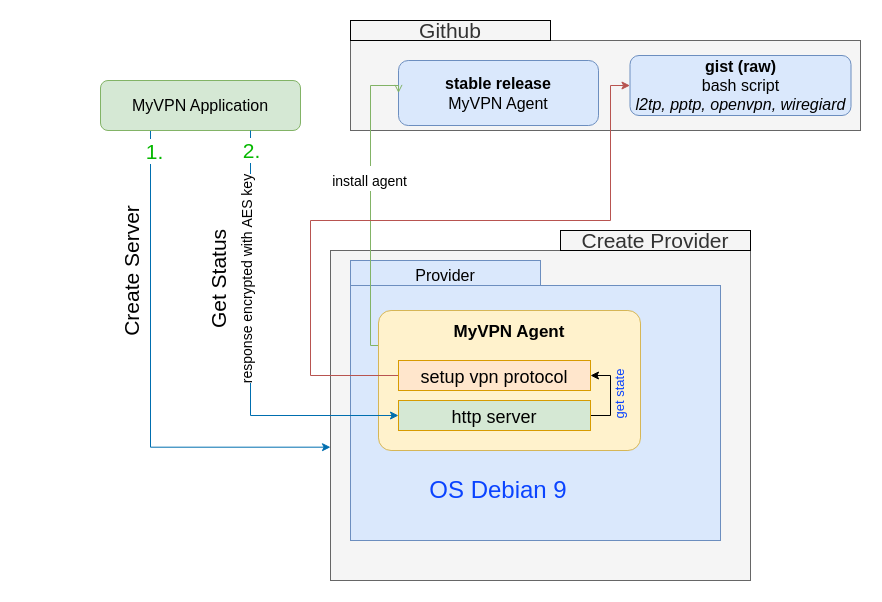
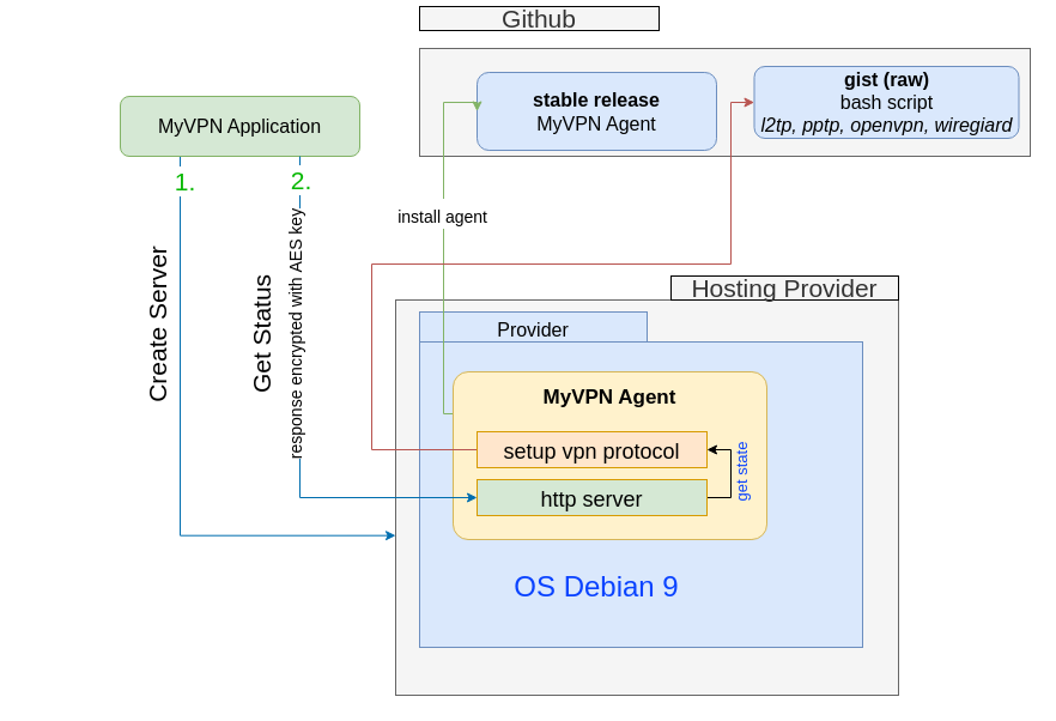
  <mxCell id="0" />
  <mxCell id="1" parent="0" />
  <mxCell id="2" style="edgeStyle=orthogonalEdgeStyle;rounded=0;orthogonalLoop=1;jettySize=auto;html=1;exitX=0.25;exitY=1;exitDx=0;exitDy=0;entryX=0;entryY=0.596;entryDx=0;entryDy=0;fontSize=21;fontColor=#0A43FF;entryPerimeter=0;fillColor=#1ba1e2;strokeColor=#006EAF;" edge="1" parent="1" source="5" target="6"><mxGeometry relative="1" as="geometry"><Array as="points"><mxPoint x="150" y="447" /></Array></mxGeometry></mxCell>
  <mxCell id="3" value="&lt;font color=&quot;#000000&quot;&gt;Create Server&lt;/font&gt;" style="text;html=1;align=center;verticalAlign=middle;resizable=0;points=[];;labelBackgroundColor=#ffffff;fontSize=21;fontColor=#0A43FF;rotation=-90;" vertex="1" connectable="0" parent="2"><mxGeometry x="-0.414" y="1" relative="1" as="geometry"><mxPoint x="-21" y="-4" as="offset" /></mxGeometry></mxCell>
  <mxCell id="4" value="&lt;font color=&quot;#06b800&quot;&gt;1.&lt;/font&gt;" style="text;html=1;align=center;verticalAlign=middle;resizable=0;points=[];;labelBackgroundColor=#ffffff;fontSize=21;fontColor=#0A43FF;" vertex="1" connectable="0" parent="2"><mxGeometry x="-0.845" y="3" relative="1" as="geometry"><mxPoint y="-18" as="offset" /></mxGeometry></mxCell>
  <mxCell id="5" value="&lt;font style=&quot;font-size: 16px&quot;&gt;MyVPN Application&lt;/font&gt;" style="rounded=1;whiteSpace=wrap;html=1;fillColor=#d5e8d4;strokeColor=#82b366;" vertex="1" parent="1"><mxGeometry x="100" y="80" width="200" height="50" as="geometry" /></mxCell>
  <mxCell id="6" value="" style="rounded=0;whiteSpace=wrap;html=1;fillColor=#f5f5f5;strokeColor=#666666;fontColor=#333333;" vertex="1" parent="1"><mxGeometry x="330" y="250" width="420" height="330" as="geometry" /></mxCell>
- <mxCell id="7" value="Create Provider" style="text;html=1;align=center;verticalAlign=middle;whiteSpace=wrap;rounded=0;fillColor=#f5f5f5;fontSize=21;strokeColor=#000000;fontColor=#333333;" vertex="1" parent="1"><mxGeometry x="560" y="230" width="190" height="20" as="geometry" /></mxCell>
+ <mxCell id="7" value="Hosting Provider" style="text;html=1;align=center;verticalAlign=middle;whiteSpace=wrap;rounded=0;fillColor=#f5f5f5;fontSize=21;strokeColor=#000000;fontColor=#333333;" vertex="1" parent="1"><mxGeometry x="560" y="230" width="190" height="20" as="geometry" /></mxCell>
  <mxCell id="8" value="" style="rounded=0;whiteSpace=wrap;html=1;fillColor=#f5f5f5;strokeColor=#666666;fontColor=#333333;" vertex="1" parent="1"><mxGeometry x="350" y="40" width="510" height="90" as="geometry" /></mxCell>
- <mxCell id="9" value="Github" style="text;html=1;align=center;verticalAlign=middle;whiteSpace=wrap;rounded=0;fillColor=#f5f5f5;fontSize=21;strokeColor=#000000;fontColor=#333333;" vertex="1" parent="1"><mxGeometry x="350" y="20" width="200" height="20" as="geometry" /></mxCell>
+ <mxCell id="9" value="Github" style="text;html=1;align=center;verticalAlign=middle;whiteSpace=wrap;rounded=0;fillColor=#f5f5f5;fontSize=21;strokeColor=#000000;fontColor=#333333;" vertex="1" parent="1"><mxGeometry x="350" y="5" width="200" height="20" as="geometry" /></mxCell>
  <mxCell id="10" value="&lt;font style=&quot;font-size: 16px&quot;&gt;&lt;b&gt;stable release&lt;/b&gt;&lt;br&gt;MyVPN Agent&lt;br&gt;&lt;/font&gt;" style="rounded=1;whiteSpace=wrap;html=1;fillColor=#dae8fc;strokeColor=#6c8ebf;" vertex="1" parent="1"><mxGeometry x="398" y="60" width="200" height="65" as="geometry" /></mxCell>
  <mxCell id="11" value="&lt;font style=&quot;font-size: 16px&quot;&gt;&lt;b&gt;gist (raw)&lt;/b&gt;&lt;br&gt;bash script&lt;br&gt;&lt;i&gt;l2tp, pptp, openvpn, wiregiard&lt;/i&gt;&lt;br&gt;&lt;/font&gt;" style="rounded=1;whiteSpace=wrap;html=1;fillColor=#dae8fc;strokeColor=#6c8ebf;" vertex="1" parent="1"><mxGeometry x="629.5" y="55" width="221" height="60" as="geometry" /></mxCell>
  <mxCell id="12" value="" style="rounded=0;whiteSpace=wrap;html=1;fillColor=#dae8fc;strokeColor=#6c8ebf;" vertex="1" parent="1"><mxGeometry x="350" y="285" width="370" height="255" as="geometry" /></mxCell>
  <mxCell id="13" value="&lt;font color=&quot;#000000&quot;&gt;&lt;span style=&quot;font-size: 16px&quot;&gt;Provider&lt;/span&gt;&lt;/font&gt;" style="text;html=1;align=center;verticalAlign=middle;whiteSpace=wrap;rounded=0;fillColor=#dae8fc;fontSize=21;strokeColor=#6c8ebf;" vertex="1" parent="1"><mxGeometry x="350" y="260" width="190" height="25" as="geometry" /></mxCell>
- <mxCell id="14" style="edgeStyle=orthogonalEdgeStyle;rounded=0;orthogonalLoop=1;jettySize=auto;html=1;exitX=0;exitY=0.25;exitDx=0;exitDy=0;entryX=0;entryY=0.5;entryDx=0;entryDy=0;fontSize=21;fillColor=#d5e8d4;strokeColor=#82b366;endArrow=open;" edge="1" parent="1" source="16" target="10"><mxGeometry relative="1" as="geometry"><Array as="points"><mxPoint x="370" y="345" /><mxPoint x="370" y="85" /></Array></mxGeometry></mxCell>
+ <mxCell id="14" style="edgeStyle=orthogonalEdgeStyle;rounded=0;orthogonalLoop=1;jettySize=auto;html=1;exitX=0;exitY=0.25;exitDx=0;exitDy=0;entryX=0;entryY=0.5;entryDx=0;entryDy=0;fontSize=21;fillColor=#d5e8d4;strokeColor=#82b366;" edge="1" parent="1" source="16" target="10"><mxGeometry relative="1" as="geometry"><Array as="points"><mxPoint x="370" y="345" /><mxPoint x="370" y="85" /></Array></mxGeometry></mxCell>
  <mxCell id="15" value="&lt;font style=&quot;font-size: 14px&quot;&gt;install agent&amp;nbsp;&lt;br&gt;&lt;/font&gt;" style="text;html=1;align=center;verticalAlign=middle;resizable=0;points=[];;labelBackgroundColor=#ffffff;fontSize=21;rotation=0;" vertex="1" connectable="0" parent="14"><mxGeometry x="-0.113" y="1" relative="1" as="geometry"><mxPoint x="1" y="-41" as="offset" /></mxGeometry></mxCell>
  <mxCell id="16" value="&lt;font style=&quot;line-height: 120%&quot;&gt;&lt;b&gt;&lt;font style=&quot;font-size: 17px&quot;&gt;MyVPN Agent&lt;/font&gt;&lt;/b&gt;&lt;br&gt;&lt;/font&gt;" style="rounded=1;whiteSpace=wrap;html=1;strokeColor=#d6b656;fillColor=#fff2cc;fontSize=21;arcSize=9;verticalAlign=top;" vertex="1" parent="1"><mxGeometry x="378" y="310" width="262" height="140" as="geometry" /></mxCell>
  <mxCell id="17" style="edgeStyle=orthogonalEdgeStyle;rounded=0;orthogonalLoop=1;jettySize=auto;html=1;exitX=0;exitY=0.5;exitDx=0;exitDy=0;entryX=0;entryY=0.5;entryDx=0;entryDy=0;fontSize=21;fillColor=#f8cecc;strokeColor=#b85450;" edge="1" parent="1" source="18" target="11"><mxGeometry relative="1" as="geometry"><Array as="points"><mxPoint x="310" y="375" /><mxPoint x="310" y="220" /><mxPoint x="610" y="220" /><mxPoint x="610" y="85" /></Array></mxGeometry></mxCell>
  <mxCell id="18" value="&lt;font style=&quot;font-size: 18px&quot;&gt;setup vpn protocol&lt;/font&gt;" style="rounded=0;whiteSpace=wrap;html=1;labelBackgroundColor=none;strokeColor=#d79b00;fillColor=#ffe6cc;fontSize=21;" vertex="1" parent="1"><mxGeometry x="398" y="360" width="192" height="30" as="geometry" /></mxCell>
  <mxCell id="19" style="edgeStyle=orthogonalEdgeStyle;rounded=0;orthogonalLoop=1;jettySize=auto;html=1;exitX=1;exitY=0.5;exitDx=0;exitDy=0;entryX=1;entryY=0.5;entryDx=0;entryDy=0;fontSize=21;dashed=0;" edge="1" parent="1" source="21" target="18"><mxGeometry relative="1" as="geometry"><Array as="points"><mxPoint x="610" y="415" /><mxPoint x="610" y="375" /></Array></mxGeometry></mxCell>
  <mxCell id="20" value="&lt;font style=&quot;font-size: 13px&quot;&gt;get state&lt;/font&gt;" style="text;html=1;align=center;verticalAlign=middle;resizable=0;points=[];;labelBackgroundColor=none;fontSize=21;fontColor=#0A43FF;rotation=-90;" vertex="1" connectable="0" parent="19"><mxGeometry relative="1" as="geometry"><mxPoint x="5" as="offset" /></mxGeometry></mxCell>
  <mxCell id="21" value="&lt;font style=&quot;font-size: 18px&quot;&gt;http server&lt;/font&gt;" style="rounded=0;whiteSpace=wrap;html=1;labelBackgroundColor=none;strokeColor=#d79b00;fillColor=#d5e8d4;fontSize=21;" vertex="1" parent="1"><mxGeometry x="398" y="400" width="192" height="30" as="geometry" /></mxCell>
  <mxCell id="22" style="edgeStyle=orthogonalEdgeStyle;rounded=0;orthogonalLoop=1;jettySize=auto;html=1;entryX=0;entryY=0.5;entryDx=0;entryDy=0;fontSize=21;fontColor=#0A43FF;exitX=0.75;exitY=1;exitDx=0;exitDy=0;fillColor=#1ba1e2;strokeColor=#006EAF;" edge="1" parent="1" source="5" target="21"><mxGeometry relative="1" as="geometry"><mxPoint y="210" as="sourcePoint" x="50" /><Array as="points"><mxPoint x="250" y="415" /></Array></mxGeometry></mxCell>
  <mxCell id="23" value="&lt;font style=&quot;color: rgb(0 , 0 , 0)&quot;&gt;Get Status&lt;/font&gt;&lt;br style=&quot;color: rgb(0 , 0 , 0)&quot;&gt;&lt;font style=&quot;color: rgb(0 , 0 , 0)&quot;&gt;&lt;span style=&quot;font-size: 14px&quot;&gt;response encrypted with&amp;nbsp;&lt;/span&gt;&lt;span style=&quot;font-size: 14px&quot;&gt;AES key&lt;/span&gt;&lt;/font&gt;" style="text;html=1;align=center;verticalAlign=middle;resizable=0;points=[];;labelBackgroundColor=#ffffff;fontSize=21;fontColor=#0A43FF;rotation=-90;" vertex="1" connectable="0" parent="22"><mxGeometry x="0.274" y="5" relative="1" as="geometry"><mxPoint x="-25" y="-126" as="offset" /></mxGeometry></mxCell>
  <mxCell id="24" value="&lt;font color=&quot;#06b800&quot;&gt;2.&lt;/font&gt;" style="text;html=1;align=center;verticalAlign=middle;resizable=0;points=[];;labelBackgroundColor=#ffffff;fontSize=21;fontColor=#0A43FF;" vertex="1" connectable="0" parent="22"><mxGeometry x="-0.813" y="-2" relative="1" as="geometry"><mxPoint x="2" y="-21" as="offset" /></mxGeometry></mxCell>
  <mxCell id="25" value="&lt;font color=&quot;#000000&quot;&gt;&lt;br&gt;&lt;/font&gt;" style="text;html=1;align=center;verticalAlign=middle;resizable=0;points=[];;labelBackgroundColor=#ffffff;fontSize=21;fontColor=#0A43FF;" vertex="1" connectable="0" parent="1"><mxGeometry x="20" y="260" as="geometry"><mxPoint x="169" y="141" as="offset" /></mxGeometry></mxCell>
  <mxCell id="26" value="&lt;font style=&quot;font-size: 24px&quot;&gt;OS Debian 9&lt;/font&gt;" style="text;html=1;strokeColor=none;fillColor=none;align=center;verticalAlign=middle;whiteSpace=wrap;rounded=0;labelBackgroundColor=none;fontSize=21;fontColor=#0A43FF;rotation=0;" vertex="1" parent="1"><mxGeometry x="417" y="480" width="162" height="20" as="geometry" /></mxCell>
